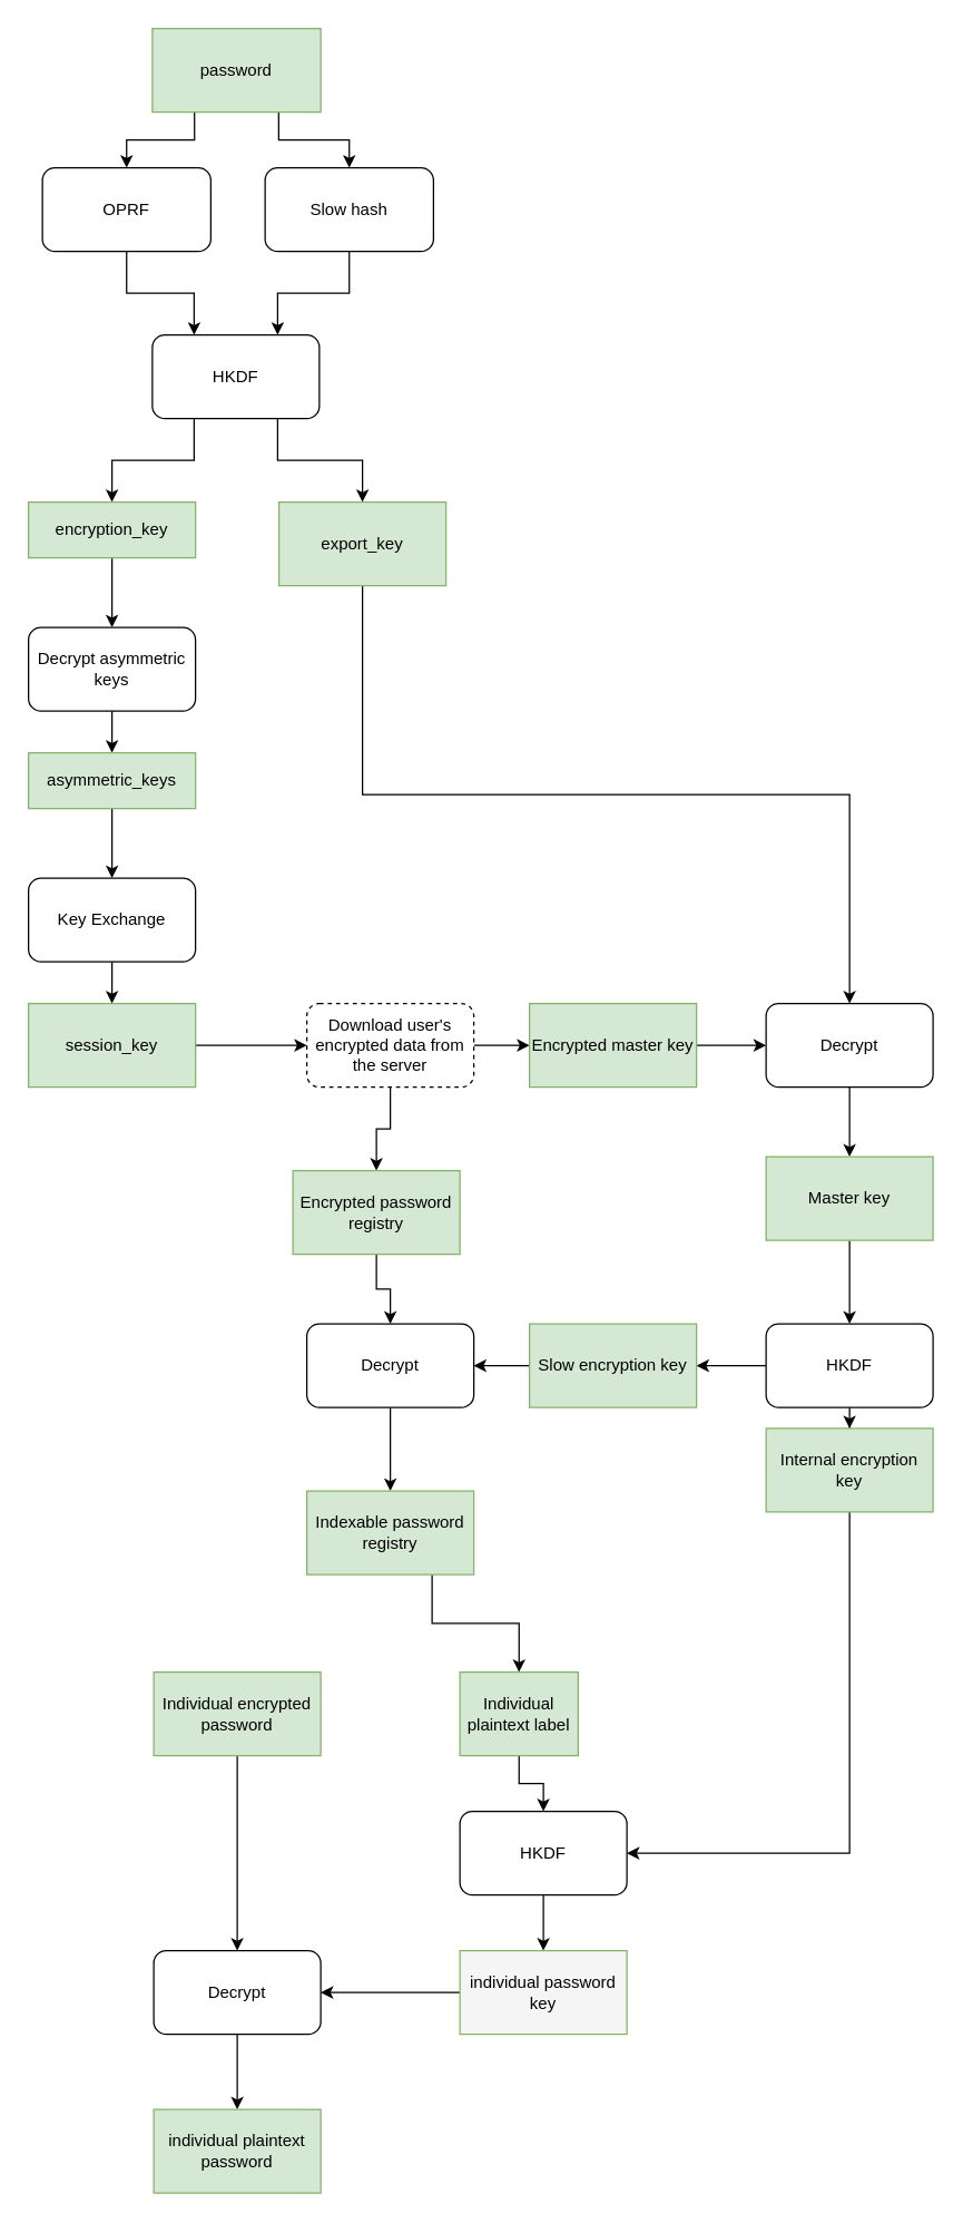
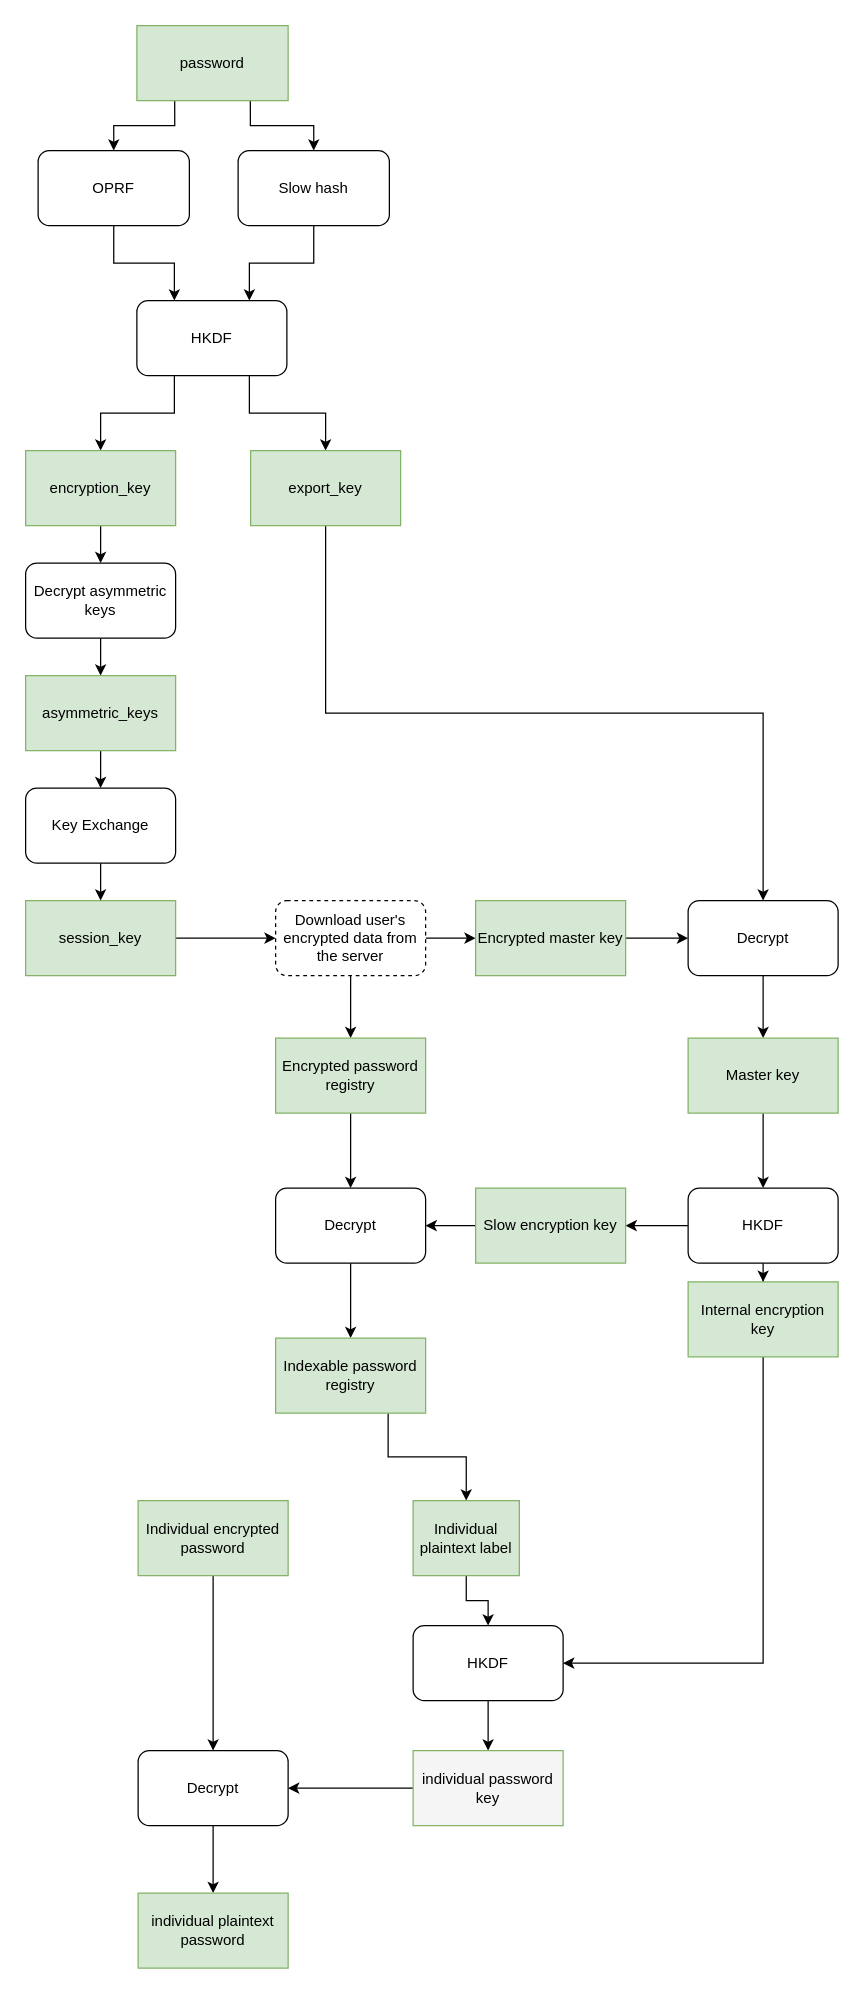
  <mxCell id="0" />
  <mxCell id="1" parent="0" />
  <mxCell id="2" style="edgeStyle=orthogonalEdgeStyle;rounded=0;orthogonalLoop=1;jettySize=auto;html=1;exitX=0.25;exitY=1;exitDx=0;exitDy=0;" parent="1" source="4" target="6" edge="1"><mxGeometry relative="1" as="geometry" /></mxCell>
  <mxCell id="3" style="edgeStyle=orthogonalEdgeStyle;rounded=0;orthogonalLoop=1;jettySize=auto;html=1;exitX=0.75;exitY=1;exitDx=0;exitDy=0;" parent="1" source="4" target="8" edge="1"><mxGeometry relative="1" as="geometry" /></mxCell>
  <mxCell id="4" value="password" style="rounded=0;whiteSpace=wrap;html=1;fillColor=#d5e8d4;strokeColor=#82b366;" parent="1" vertex="1"><mxGeometry x="109" y="20" width="121" height="60" as="geometry" /></mxCell>
  <mxCell id="5" style="edgeStyle=orthogonalEdgeStyle;rounded=0;orthogonalLoop=1;jettySize=auto;html=1;exitX=0.5;exitY=1;exitDx=0;exitDy=0;entryX=0.25;entryY=0;entryDx=0;entryDy=0;" parent="1" source="6" target="11" edge="1"><mxGeometry relative="1" as="geometry" /></mxCell>
  <mxCell id="6" value="OPRF" style="rounded=1;whiteSpace=wrap;html=1;" parent="1" vertex="1"><mxGeometry x="30" y="120" width="121" height="60" as="geometry" /></mxCell>
  <mxCell id="7" style="edgeStyle=orthogonalEdgeStyle;rounded=0;orthogonalLoop=1;jettySize=auto;html=1;exitX=0.5;exitY=1;exitDx=0;exitDy=0;entryX=0.75;entryY=0;entryDx=0;entryDy=0;" parent="1" source="8" target="11" edge="1"><mxGeometry relative="1" as="geometry" /></mxCell>
  <mxCell id="8" value="Slow hash" style="rounded=1;whiteSpace=wrap;html=1;" parent="1" vertex="1"><mxGeometry x="190" y="120" width="121" height="60" as="geometry" /></mxCell>
  <mxCell id="9" style="edgeStyle=orthogonalEdgeStyle;rounded=0;orthogonalLoop=1;jettySize=auto;html=1;exitX=0.25;exitY=1;exitDx=0;exitDy=0;" parent="1" source="11" target="13" edge="1"><mxGeometry relative="1" as="geometry"><mxPoint x="110" y="310" as="targetPoint" /></mxGeometry></mxCell>
  <mxCell id="10" style="edgeStyle=orthogonalEdgeStyle;rounded=0;orthogonalLoop=1;jettySize=auto;html=1;exitX=0.75;exitY=1;exitDx=0;exitDy=0;" parent="1" source="11" target="15" edge="1"><mxGeometry relative="1" as="geometry" /></mxCell>
  <mxCell id="11" value="HKDF" style="rounded=1;whiteSpace=wrap;html=1;" parent="1" vertex="1"><mxGeometry x="109" y="240" width="120" height="60" as="geometry" /></mxCell>
  <mxCell id="12" style="edgeStyle=orthogonalEdgeStyle;rounded=0;orthogonalLoop=1;jettySize=auto;html=1;exitX=0.5;exitY=1;exitDx=0;exitDy=0;" parent="1" source="13" target="19" edge="1"><mxGeometry relative="1" as="geometry" /></mxCell>
- <mxCell id="13" value="encryption_key" style="rounded=0;whiteSpace=wrap;html=1;fillColor=#d5e8d4;strokeColor=#82b366;" parent="1" vertex="1"><mxGeometry x="20" y="360" width="120" height="40" as="geometry" /></mxCell>
+ <mxCell id="13" value="encryption_key" style="rounded=0;whiteSpace=wrap;html=1;fillColor=#d5e8d4;strokeColor=#82b366;" parent="1" vertex="1"><mxGeometry x="20" y="360" width="120" height="60" as="geometry" /></mxCell>
  <mxCell id="14" style="edgeStyle=orthogonalEdgeStyle;rounded=0;orthogonalLoop=1;jettySize=auto;html=1;exitX=0.5;exitY=1;exitDx=0;exitDy=0;" parent="1" source="15" target="24" edge="1"><mxGeometry relative="1" as="geometry" /></mxCell>
  <mxCell id="15" value="export_key" style="rounded=0;whiteSpace=wrap;html=1;fillColor=#d5e8d4;strokeColor=#82b366;" parent="1" vertex="1"><mxGeometry x="200" y="360" width="120" height="60" as="geometry" /></mxCell>
  <mxCell id="16" style="edgeStyle=orthogonalEdgeStyle;rounded=0;orthogonalLoop=1;jettySize=auto;html=1;exitX=1;exitY=0.5;exitDx=0;exitDy=0;" parent="1" source="17" target="22" edge="1"><mxGeometry relative="1" as="geometry" /></mxCell>
  <mxCell id="17" value="session_key" style="rounded=0;whiteSpace=wrap;html=1;fillColor=#d5e8d4;strokeColor=#82b366;" parent="1" vertex="1"><mxGeometry x="20" y="720" width="120" height="60" as="geometry" /></mxCell>
  <mxCell id="18" style="edgeStyle=orthogonalEdgeStyle;rounded=0;orthogonalLoop=1;jettySize=auto;html=1;exitX=0.5;exitY=1;exitDx=0;exitDy=0;" parent="1" source="19" target="28" edge="1"><mxGeometry relative="1" as="geometry" /></mxCell>
  <mxCell id="19" value="Decrypt asymmetric keys" style="rounded=1;whiteSpace=wrap;html=1;" parent="1" vertex="1"><mxGeometry x="20" y="450" width="120" height="60" as="geometry" /></mxCell>
  <mxCell id="20" style="edgeStyle=orthogonalEdgeStyle;rounded=0;orthogonalLoop=1;jettySize=auto;html=1;exitX=1;exitY=0.5;exitDx=0;exitDy=0;" parent="1" source="22" target="26" edge="1"><mxGeometry relative="1" as="geometry" /></mxCell>
  <mxCell id="21" style="edgeStyle=orthogonalEdgeStyle;rounded=0;orthogonalLoop=1;jettySize=auto;html=1;exitX=0.5;exitY=1;exitDx=0;exitDy=0;" parent="1" source="22" target="32" edge="1"><mxGeometry relative="1" as="geometry" /></mxCell>
  <mxCell id="22" value="Download user's encrypted data from the server" style="rounded=1;whiteSpace=wrap;html=1;dashed=1;" parent="1" vertex="1"><mxGeometry x="220" y="720" width="120" height="60" as="geometry" /></mxCell>
  <mxCell id="23" style="edgeStyle=orthogonalEdgeStyle;rounded=0;orthogonalLoop=1;jettySize=auto;html=1;exitX=0.5;exitY=1;exitDx=0;exitDy=0;" parent="1" source="24" target="34" edge="1"><mxGeometry relative="1" as="geometry" /></mxCell>
  <mxCell id="24" value="Decrypt" style="rounded=1;whiteSpace=wrap;html=1;" parent="1" vertex="1"><mxGeometry x="550" y="720" width="120" height="60" as="geometry" /></mxCell>
  <mxCell id="25" style="edgeStyle=orthogonalEdgeStyle;rounded=0;orthogonalLoop=1;jettySize=auto;html=1;exitX=1;exitY=0.5;exitDx=0;exitDy=0;" parent="1" source="26" target="24" edge="1"><mxGeometry relative="1" as="geometry" /></mxCell>
  <mxCell id="26" value="Encrypted master key" style="rounded=0;whiteSpace=wrap;html=1;fillColor=#d5e8d4;strokeColor=#82b366;" parent="1" vertex="1"><mxGeometry x="380" y="720" width="120" height="60" as="geometry" /></mxCell>
  <mxCell id="27" style="edgeStyle=orthogonalEdgeStyle;rounded=0;orthogonalLoop=1;jettySize=auto;html=1;exitX=0.5;exitY=1;exitDx=0;exitDy=0;" parent="1" source="28" target="30" edge="1"><mxGeometry relative="1" as="geometry" /></mxCell>
- <mxCell id="28" value="asymmetric_keys" style="rounded=0;whiteSpace=wrap;html=1;fillColor=#d5e8d4;strokeColor=#82b366;" parent="1" vertex="1"><mxGeometry x="20" y="540" width="120" height="40" as="geometry" /></mxCell>
+ <mxCell id="28" value="asymmetric_keys" style="rounded=0;whiteSpace=wrap;html=1;fillColor=#d5e8d4;strokeColor=#82b366;" parent="1" vertex="1"><mxGeometry x="20" y="540" width="120" height="60" as="geometry" /></mxCell>
  <mxCell id="29" style="edgeStyle=orthogonalEdgeStyle;rounded=0;orthogonalLoop=1;jettySize=auto;html=1;exitX=0.5;exitY=1;exitDx=0;exitDy=0;" parent="1" source="30" target="17" edge="1"><mxGeometry relative="1" as="geometry" /></mxCell>
  <mxCell id="30" value="Key Exchange" style="rounded=1;whiteSpace=wrap;html=1;" parent="1" vertex="1"><mxGeometry x="20" y="630" width="120" height="60" as="geometry" /></mxCell>
  <mxCell id="31" style="edgeStyle=orthogonalEdgeStyle;rounded=0;orthogonalLoop=1;jettySize=auto;html=1;exitX=0.5;exitY=1;exitDx=0;exitDy=0;" parent="1" source="32" target="36" edge="1"><mxGeometry relative="1" as="geometry" /></mxCell>
- <mxCell id="32" value="Encrypted password registry" style="rounded=0;whiteSpace=wrap;html=1;fillColor=#d5e8d4;strokeColor=#82b366;" parent="1" vertex="1"><mxGeometry x="210" y="840" width="120" height="60" as="geometry" /></mxCell>
+ <mxCell id="32" value="Encrypted password registry" style="rounded=0;whiteSpace=wrap;html=1;fillColor=#d5e8d4;strokeColor=#82b366;" parent="1" vertex="1"><mxGeometry x="220" y="830" width="120" height="60" as="geometry" /></mxCell>
  <mxCell id="33" style="edgeStyle=orthogonalEdgeStyle;rounded=0;orthogonalLoop=1;jettySize=auto;html=1;exitX=0.5;exitY=1;exitDx=0;exitDy=0;" parent="1" source="34" target="41" edge="1"><mxGeometry relative="1" as="geometry" /></mxCell>
  <mxCell id="34" value="Master key" style="rounded=0;whiteSpace=wrap;html=1;fillColor=#d5e8d4;strokeColor=#82b366;" parent="1" vertex="1"><mxGeometry x="550" y="830" width="120" height="60" as="geometry" /></mxCell>
  <mxCell id="35" style="edgeStyle=orthogonalEdgeStyle;rounded=0;orthogonalLoop=1;jettySize=auto;html=1;exitX=0.5;exitY=1;exitDx=0;exitDy=0;" parent="1" source="36" target="38" edge="1"><mxGeometry relative="1" as="geometry" /></mxCell>
  <mxCell id="36" value="Decrypt" style="rounded=1;whiteSpace=wrap;html=1;" parent="1" vertex="1"><mxGeometry x="220" y="950" width="120" height="60" as="geometry" /></mxCell>
  <mxCell id="37" style="edgeStyle=orthogonalEdgeStyle;rounded=0;orthogonalLoop=1;jettySize=auto;html=1;exitX=0.75;exitY=1;exitDx=0;exitDy=0;" parent="1" source="38" target="45" edge="1"><mxGeometry relative="1" as="geometry" /></mxCell>
  <mxCell id="38" value="Indexable password registry" style="rounded=0;whiteSpace=wrap;html=1;fillColor=#d5e8d4;strokeColor=#82b366;" parent="1" vertex="1"><mxGeometry x="220" y="1070" width="120" height="60" as="geometry" /></mxCell>
  <mxCell id="39" style="edgeStyle=orthogonalEdgeStyle;rounded=0;orthogonalLoop=1;jettySize=auto;html=1;exitX=0;exitY=0.5;exitDx=0;exitDy=0;" edge="1" parent="1" source="41" target="56"><mxGeometry relative="1" as="geometry" /></mxCell>
  <mxCell id="40" style="edgeStyle=orthogonalEdgeStyle;rounded=0;orthogonalLoop=1;jettySize=auto;html=1;exitX=0.5;exitY=1;exitDx=0;exitDy=0;" edge="1" parent="1" source="41" target="54"><mxGeometry relative="1" as="geometry" /></mxCell>
  <mxCell id="41" value="HKDF" style="rounded=1;whiteSpace=wrap;html=1;" parent="1" vertex="1"><mxGeometry x="550" y="950" width="120" height="60" as="geometry" /></mxCell>
  <mxCell id="42" style="edgeStyle=orthogonalEdgeStyle;rounded=0;orthogonalLoop=1;jettySize=auto;html=1;exitX=0.5;exitY=1;exitDx=0;exitDy=0;" parent="1" source="43" target="51" edge="1"><mxGeometry relative="1" as="geometry" /></mxCell>
  <mxCell id="43" value="Individual encrypted password" style="rounded=0;whiteSpace=wrap;html=1;fillColor=#d5e8d4;strokeColor=#82b366;" parent="1" vertex="1"><mxGeometry x="110" y="1200" width="120" height="60" as="geometry" /></mxCell>
  <mxCell id="44" style="edgeStyle=orthogonalEdgeStyle;rounded=0;orthogonalLoop=1;jettySize=auto;html=1;exitX=0.5;exitY=1;exitDx=0;exitDy=0;" parent="1" source="45" target="47" edge="1"><mxGeometry relative="1" as="geometry" /></mxCell>
  <mxCell id="45" value="Individual plaintext label" style="rounded=0;whiteSpace=wrap;html=1;fillColor=#d5e8d4;strokeColor=#82b366;" parent="1" vertex="1"><mxGeometry x="330" y="1200" width="85" height="60" as="geometry" /></mxCell>
  <mxCell id="46" style="edgeStyle=orthogonalEdgeStyle;rounded=0;orthogonalLoop=1;jettySize=auto;html=1;exitX=0.5;exitY=1;exitDx=0;exitDy=0;" parent="1" source="47" target="49" edge="1"><mxGeometry relative="1" as="geometry" /></mxCell>
  <mxCell id="47" value="HKDF" style="rounded=1;whiteSpace=wrap;html=1;" parent="1" vertex="1"><mxGeometry x="330" y="1300" width="120" height="60" as="geometry" /></mxCell>
  <mxCell id="48" style="edgeStyle=orthogonalEdgeStyle;rounded=0;orthogonalLoop=1;jettySize=auto;html=1;exitX=0;exitY=0.5;exitDx=0;exitDy=0;" parent="1" source="49" target="51" edge="1"><mxGeometry relative="1" as="geometry" /></mxCell>
  <mxCell id="49" value="individual password key" style="rounded=0;whiteSpace=wrap;html=1;fillColor=#f5f5f5;strokeColor=#82b366;" parent="1" vertex="1"><mxGeometry x="330" y="1400" width="120" height="60" as="geometry" /></mxCell>
  <mxCell id="50" style="edgeStyle=orthogonalEdgeStyle;rounded=0;orthogonalLoop=1;jettySize=auto;html=1;exitX=0.5;exitY=1;exitDx=0;exitDy=0;" parent="1" source="51" target="52" edge="1"><mxGeometry relative="1" as="geometry" /></mxCell>
  <mxCell id="51" value="Decrypt" style="rounded=1;whiteSpace=wrap;html=1;" parent="1" vertex="1"><mxGeometry x="110" y="1400" width="120" height="60" as="geometry" /></mxCell>
  <mxCell id="52" value="individual plaintext password" style="rounded=0;whiteSpace=wrap;html=1;fillColor=#d5e8d4;strokeColor=#82b366;" parent="1" vertex="1"><mxGeometry x="110" y="1514" width="120" height="60" as="geometry" /></mxCell>
  <mxCell id="53" style="edgeStyle=orthogonalEdgeStyle;rounded=0;orthogonalLoop=1;jettySize=auto;html=1;exitX=0.5;exitY=1;exitDx=0;exitDy=0;entryX=1;entryY=0.5;entryDx=0;entryDy=0;" edge="1" parent="1" source="54" target="47"><mxGeometry relative="1" as="geometry" /></mxCell>
  <mxCell id="54" value="Internal encryption key" style="rounded=0;whiteSpace=wrap;html=1;fillColor=#d5e8d4;strokeColor=#82b366;" vertex="1" parent="1"><mxGeometry x="550" y="1025" width="120" height="60" as="geometry" /></mxCell>
  <mxCell id="55" style="edgeStyle=orthogonalEdgeStyle;rounded=0;orthogonalLoop=1;jettySize=auto;html=1;exitX=0;exitY=0.5;exitDx=0;exitDy=0;" edge="1" parent="1" source="56" target="36"><mxGeometry relative="1" as="geometry" /></mxCell>
  <mxCell id="56" value="Slow encryption key" style="rounded=0;whiteSpace=wrap;html=1;fillColor=#d5e8d4;strokeColor=#82b366;" vertex="1" parent="1"><mxGeometry x="380" y="950" width="120" height="60" as="geometry" /></mxCell>
